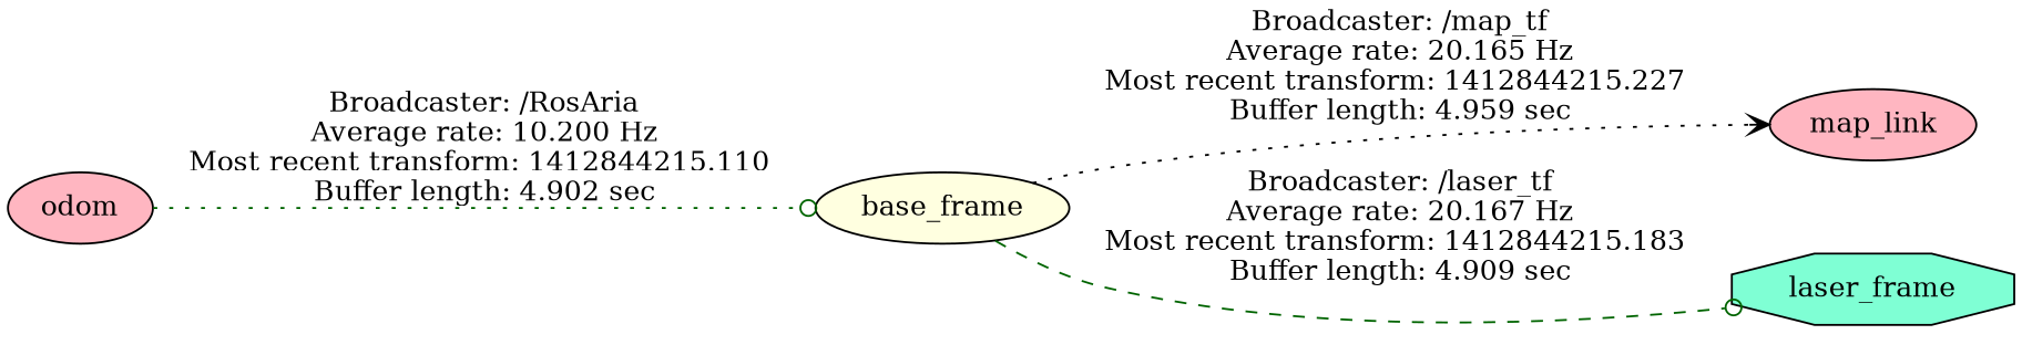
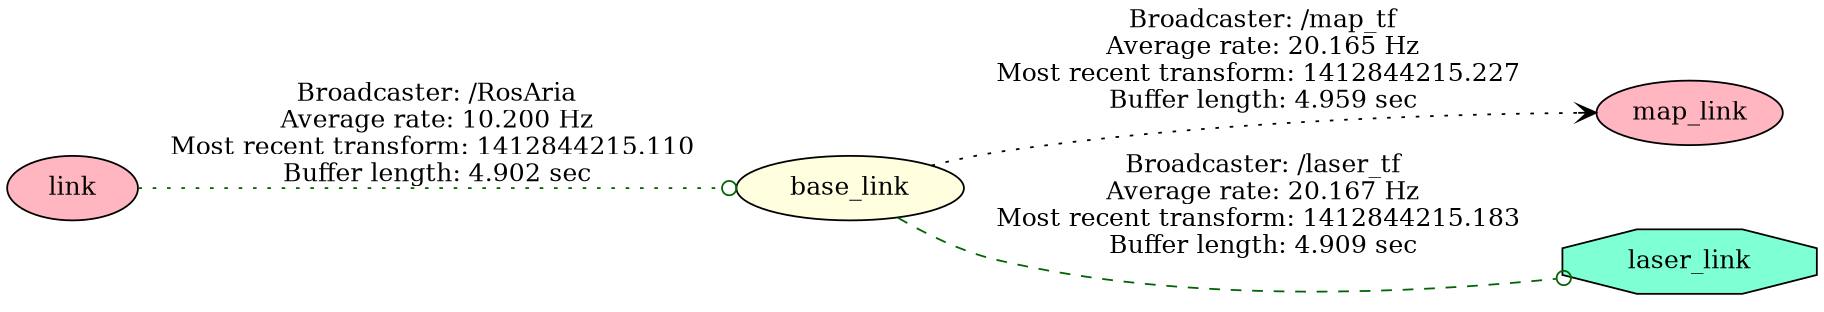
  digraph {
    rankdir=LR
    node [fillcolor=lightpink shape=ellipse style=filled]
    edge [arrowhead=odot color=darkgreen style=dotted]
-   base_link [fillcolor=lightyellow label=base_frame]
-   odom
+   base_link [fillcolor=lightyellow]
+   odom [label=link]
    n3 [label=map_link]
-   laser_frame [fillcolor=aquamarine shape=octagon]
+   laser_frame [fillcolor=aquamarine shape=octagon label=laser_link]
    base_link -> n3 [arrowhead=vee color=black label="Broadcaster: /map_tf\nAverage rate: 20.165 Hz\nMost recent transform: 1412844215.227 \nBuffer length: 4.959 sec\n"]
    base_link -> laser_frame [label="Broadcaster: /laser_tf\nAverage rate: 20.167 Hz\nMost recent transform: 1412844215.183 \nBuffer length: 4.909 sec\n" style=dashed]
    odom -> base_link [label="Broadcaster: /RosAria\nAverage rate: 10.200 Hz\nMost recent transform: 1412844215.110 \nBuffer length: 4.902 sec\n"]
  }
